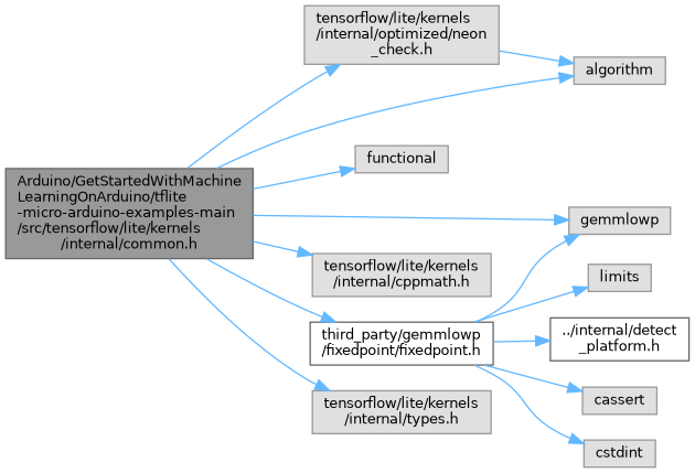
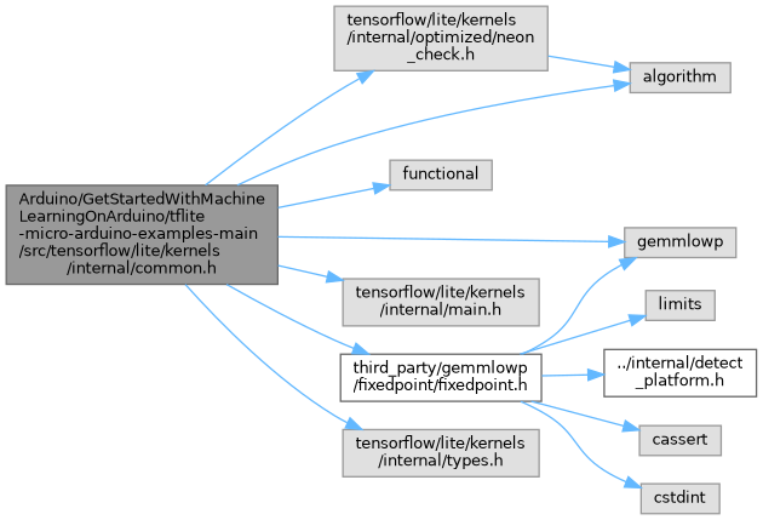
  digraph {
    rankdir=LR
    node [color=grey60 fillcolor="#E0E0E0" fontname=Helvetica fontsize=10 shape=box style=filled]
    edge [color=steelblue1 fontname=Helvetica fontsize=10 labelfontname=Helvetica labelfontsize=10 style=solid]
    n1 [color=gray40 fillcolor=grey60 fontcolor=black height=0.2 label="Arduino/GetStartedWithMachine\lLearningOnArduino/tflite\l-micro-arduino-examples-main\l/src/tensorflow/lite/kernels\l/internal/common.h" width=0.4]
    n2 [height=0.2 label=algorithm width=0.4]
    n3 [height=0.2 label=gemmlowp width=0.4]
    n4 [height=0.2 label=functional width=0.4]
    n5 [color=grey40 fillcolor=white height=0.2 label="third_party/gemmlowp\l/fixedpoint/fixedpoint.h" width=0.4]
-   n6 [height=0.2 label="tensorflow/lite/kernels\l/internal/cppmath.h" width=0.4]
+   n6 [height=0.2 label="tensorflow/lite/kernels\l/internal/main.h" width=0.4]
    n7 [height=0.2 label="tensorflow/lite/kernels\l/internal/optimized/neon\l_check.h" width=0.4]
    n8 [height=0.2 label="tensorflow/lite/kernels\l/internal/types.h" width=0.4]
    n9 [height=0.2 label=cassert width=0.4]
    n10 [height=0.2 label=cstdint width=0.4]
    n11 [height=0.2 label=limits width=0.4]
    n12 [color=grey40 fillcolor=white height=0.2 label="../internal/detect\l_platform.h" width=0.4]
    n1 -> n2
    n1 -> n3
    n1 -> n4
    n1 -> n5
    n1 -> n6
    n1 -> n7
    n1 -> n8
    n5 -> n3
    n5 -> n9
    n5 -> n10
    n5 -> n11
    n5 -> n12
    n7 -> n2
  }
